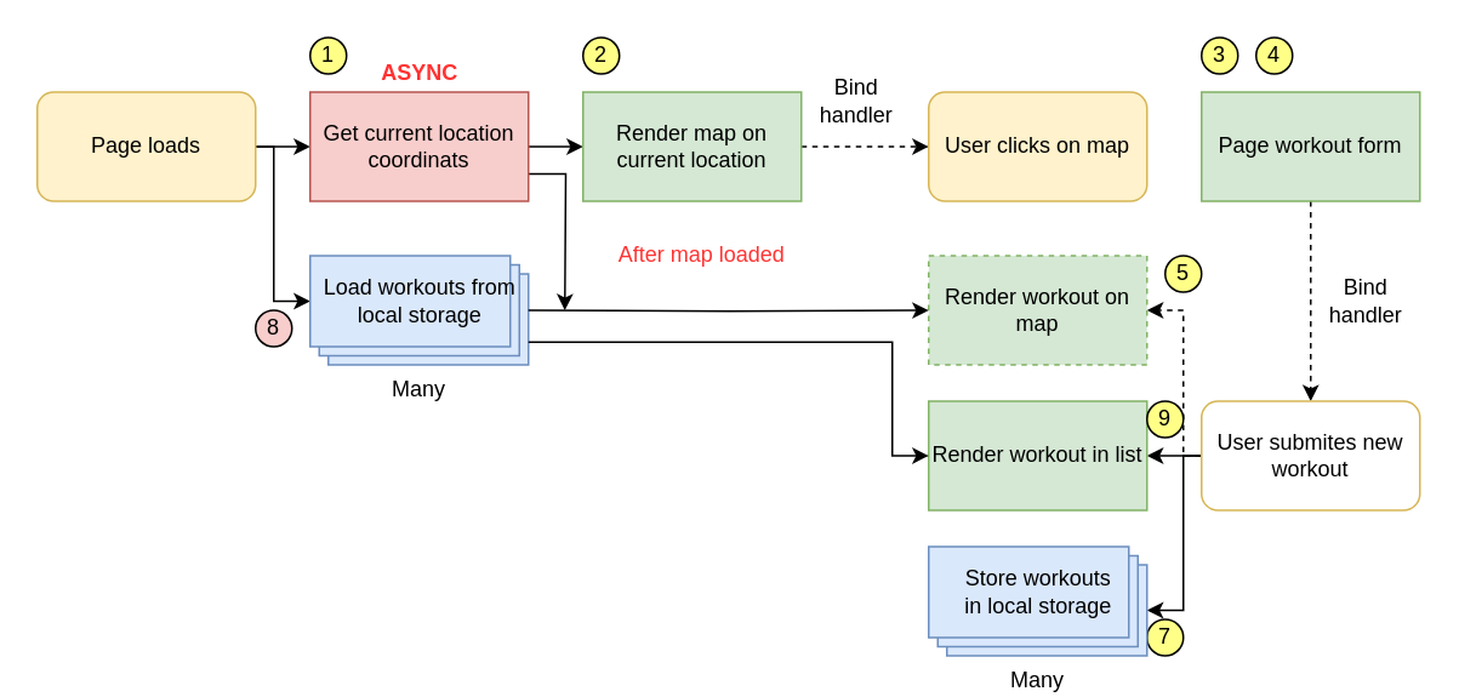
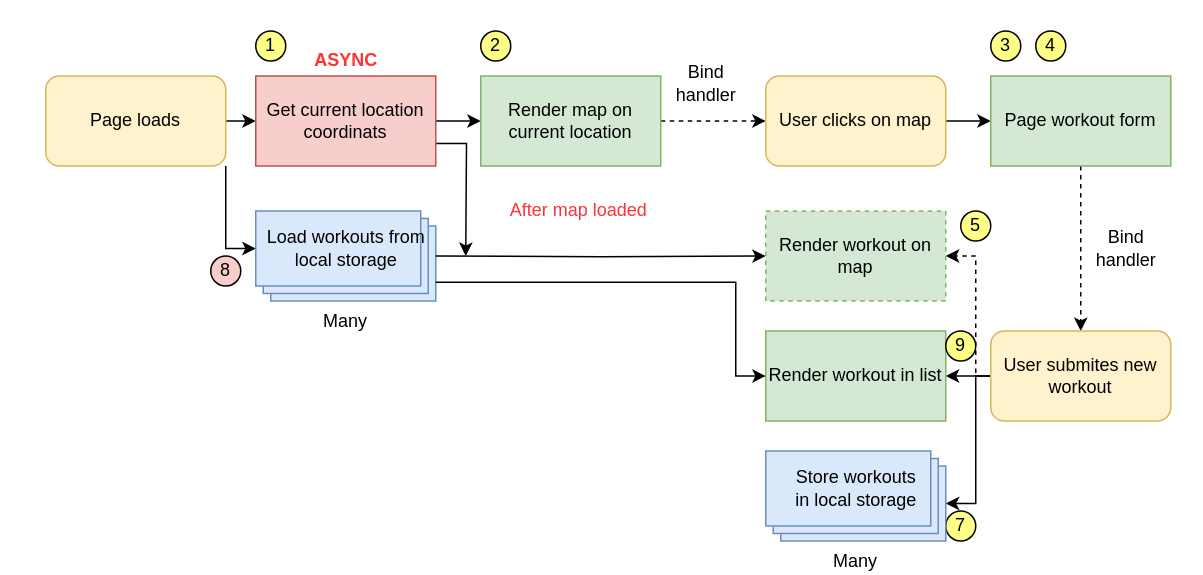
  <mxCell id="0" />
  <mxCell id="1" parent="0" />
  <mxCell id="2" style="edgeStyle=orthogonalEdgeStyle;rounded=0;orthogonalLoop=1;jettySize=auto;html=1;" edge="1" parent="1" source="4"><mxGeometry relative="1" as="geometry"><mxPoint x="170" y="80" as="targetPoint" /></mxGeometry></mxCell>
  <mxCell id="3" style="edgeStyle=orthogonalEdgeStyle;rounded=0;orthogonalLoop=1;jettySize=auto;html=1;entryX=0;entryY=0;entryDx=0;entryDy=25;entryPerimeter=0;" edge="1" parent="1" source="4" target="34"><mxGeometry relative="1" as="geometry"><Array as="points"><mxPoint x="150" y="80" /><mxPoint x="150" y="165" /></Array></mxGeometry></mxCell>
- <mxCell id="4" value="Page loads" style="rounded=1;whiteSpace=wrap;html=1;fillColor=#fff2cc;strokeColor=#d6b656;" vertex="1" parent="1"><mxGeometry x="20" y="50" width="120" height="60" as="geometry" /></mxCell>
+ <mxCell id="4" value="Page loads" style="rounded=1;whiteSpace=wrap;html=1;fillColor=#fff2cc;strokeColor=#d6b656;" vertex="1" parent="1"><mxGeometry x="30" y="50" width="120" height="60" as="geometry" /></mxCell>
  <mxCell id="5" style="edgeStyle=orthogonalEdgeStyle;rounded=0;orthogonalLoop=1;jettySize=auto;html=1;" edge="1" parent="1" source="7"><mxGeometry relative="1" as="geometry"><mxPoint x="320" y="80" as="targetPoint" /></mxGeometry></mxCell>
  <mxCell id="6" style="edgeStyle=orthogonalEdgeStyle;rounded=0;orthogonalLoop=1;jettySize=auto;html=1;exitX=1;exitY=0.75;exitDx=0;exitDy=0;" edge="1" parent="1" source="7"><mxGeometry relative="1" as="geometry"><mxPoint x="310" y="170" as="targetPoint" /></mxGeometry></mxCell>
  <mxCell id="7" value="Get current location coordinats" style="rounded=0;whiteSpace=wrap;html=1;fillColor=#f8cecc;strokeColor=#b85450;" vertex="1" parent="1"><mxGeometry x="170" y="50" width="120" height="60" as="geometry" /></mxCell>
  <mxCell id="8" value="&lt;b&gt;&lt;font color=&quot;#ff3333&quot;&gt;ASYNC&lt;/font&gt;&lt;/b&gt;" style="text;html=1;align=center;verticalAlign=middle;resizable=0;points=[];autosize=1;" vertex="1" parent="1"><mxGeometry x="200" y="30" width="60" height="20" as="geometry" /></mxCell>
  <mxCell id="9" value="1" style="ellipse;whiteSpace=wrap;html=1;aspect=fixed;fillColor=#ffff88;" vertex="1" parent="1"><mxGeometry x="170" y="20" width="20" height="20" as="geometry" /></mxCell>
  <mxCell id="10" style="edgeStyle=orthogonalEdgeStyle;rounded=0;orthogonalLoop=1;jettySize=auto;html=1;dashed=1;" edge="1" parent="1" source="11"><mxGeometry relative="1" as="geometry"><mxPoint x="510" y="80" as="targetPoint" /></mxGeometry></mxCell>
  <mxCell id="11" value="Render map on current location" style="rounded=0;whiteSpace=wrap;html=1;fillColor=#d5e8d4;strokeColor=#82b366;" vertex="1" parent="1"><mxGeometry x="320" y="50" width="120" height="60" as="geometry" /></mxCell>
  <mxCell id="12" value="2" style="ellipse;whiteSpace=wrap;html=1;aspect=fixed;fillColor=#ffff88;" vertex="1" parent="1"><mxGeometry x="320" y="20" width="20" height="20" as="geometry" /></mxCell>
  <mxCell id="13" value="Bind &lt;br&gt;handler" style="text;html=1;resizable=0;autosize=1;align=center;verticalAlign=middle;points=[];fillColor=none;strokeColor=none;rounded=0;" vertex="1" parent="1"><mxGeometry x="440" y="40" width="60" height="30" as="geometry" /></mxCell>
+ <mxCell id="14" style="edgeStyle=orthogonalEdgeStyle;rounded=0;orthogonalLoop=1;jettySize=auto;html=1;entryX=0;entryY=0.5;entryDx=0;entryDy=0;" edge="1" parent="1" source="15" target="17"><mxGeometry relative="1" as="geometry" /></mxCell>
  <mxCell id="15" value="User clicks on map" style="rounded=1;whiteSpace=wrap;html=1;fillColor=#fff2cc;strokeColor=#d6b656;" vertex="1" parent="1"><mxGeometry x="510" y="50" width="120" height="60" as="geometry" /></mxCell>
  <mxCell id="16" style="edgeStyle=orthogonalEdgeStyle;rounded=0;orthogonalLoop=1;jettySize=auto;html=1;dashed=1;" edge="1" parent="1" source="17" target="23"><mxGeometry relative="1" as="geometry" /></mxCell>
  <mxCell id="17" value="Page workout form" style="rounded=0;whiteSpace=wrap;html=1;fillColor=#d5e8d4;strokeColor=#82b366;" vertex="1" parent="1"><mxGeometry x="660" y="50" width="120" height="60" as="geometry" /></mxCell>
  <mxCell id="18" value="3" style="ellipse;whiteSpace=wrap;html=1;aspect=fixed;fillColor=#ffff88;" vertex="1" parent="1"><mxGeometry x="660" y="20" width="20" height="20" as="geometry" /></mxCell>
  <mxCell id="19" value="4" style="ellipse;whiteSpace=wrap;html=1;aspect=fixed;fillColor=#ffff88;" vertex="1" parent="1"><mxGeometry x="690" y="20" width="20" height="20" as="geometry" /></mxCell>
  <mxCell id="20" style="edgeStyle=orthogonalEdgeStyle;rounded=0;orthogonalLoop=1;jettySize=auto;html=1;entryX=1;entryY=0.5;entryDx=0;entryDy=0;" edge="1" parent="1" source="23" target="26"><mxGeometry relative="1" as="geometry" /></mxCell>
  <mxCell id="21" style="edgeStyle=orthogonalEdgeStyle;rounded=0;orthogonalLoop=1;jettySize=auto;html=1;entryX=1;entryY=0.5;entryDx=0;entryDy=0;dashed=1;" edge="1" parent="1" source="23" target="25"><mxGeometry relative="1" as="geometry"><Array as="points"><mxPoint x="650" y="250" /><mxPoint x="650" y="170" /></Array></mxGeometry></mxCell>
  <mxCell id="22" style="edgeStyle=orthogonalEdgeStyle;rounded=0;orthogonalLoop=1;jettySize=auto;html=1;entryX=0;entryY=0;entryDx=120;entryDy=35;entryPerimeter=0;" edge="1" parent="1" source="23" target="31"><mxGeometry relative="1" as="geometry"><Array as="points"><mxPoint x="650" y="250" /><mxPoint x="650" y="335" /></Array></mxGeometry></mxCell>
- <mxCell id="23" value="User submites new workout" style="rounded=1;whiteSpace=wrap;html=1;fillColor=#ffffff;strokeColor=#d6b656;" vertex="1" parent="1"><mxGeometry x="660" y="220" width="120" height="60" as="geometry" /></mxCell>
+ <mxCell id="23" value="User submites new workout" style="rounded=1;whiteSpace=wrap;html=1;fillColor=#fff2cc;strokeColor=#d6b656;" vertex="1" parent="1"><mxGeometry x="660" y="220" width="120" height="60" as="geometry" /></mxCell>
  <mxCell id="24" value="Bind &lt;br&gt;handler" style="text;html=1;resizable=0;autosize=1;align=center;verticalAlign=middle;points=[];fillColor=none;strokeColor=none;rounded=0;" vertex="1" parent="1"><mxGeometry x="720" y="150" width="60" height="30" as="geometry" /></mxCell>
  <mxCell id="25" value="Render workout on map" style="rounded=0;whiteSpace=wrap;html=1;fillColor=#d5e8d4;strokeColor=#82b366;dashed=1;" vertex="1" parent="1"><mxGeometry x="510" y="140" width="120" height="60" as="geometry" /></mxCell>
  <mxCell id="26" value="Render workout in list" style="rounded=0;whiteSpace=wrap;html=1;fillColor=#d5e8d4;strokeColor=#82b366;" vertex="1" parent="1"><mxGeometry x="510" y="220" width="120" height="60" as="geometry" /></mxCell>
  <mxCell id="27" value="5" style="ellipse;whiteSpace=wrap;html=1;aspect=fixed;fillColor=#ffff88;" vertex="1" parent="1"><mxGeometry x="640" y="140" width="20" height="20" as="geometry" /></mxCell>
  <mxCell id="28" value="9" style="ellipse;whiteSpace=wrap;html=1;aspect=fixed;fillColor=#ffff88;" vertex="1" parent="1"><mxGeometry x="630" y="220" width="20" height="20" as="geometry" /></mxCell>
  <mxCell id="29" value="7" style="ellipse;whiteSpace=wrap;html=1;aspect=fixed;fillColor=#ffff88;" vertex="1" parent="1"><mxGeometry x="630" y="340" width="20" height="20" as="geometry" /></mxCell>
  <mxCell id="30" value="" style="group" vertex="1" connectable="0" parent="1"><mxGeometry x="510" y="300" width="120" height="60" as="geometry" /></mxCell>
  <mxCell id="31" value="Many" style="verticalLabelPosition=bottom;verticalAlign=top;html=1;shape=mxgraph.basic.layered_rect;dx=10;outlineConnect=0;strokeColor=#6c8ebf;fillColor=#dae8fc;sketch=0;whiteSpace=wrap;" vertex="1" parent="30"><mxGeometry width="120" height="60" as="geometry" /></mxCell>
  <mxCell id="32" value="Store workouts &lt;br&gt;in local storage" style="text;html=1;resizable=0;autosize=1;align=center;verticalAlign=middle;points=[];strokeColor=none;rounded=0;sketch=0;labelBorderColor=none;labelBackgroundColor=none;" vertex="1" parent="30"><mxGeometry x="10" y="10" width="100" height="30" as="geometry" /></mxCell>
  <mxCell id="33" value="" style="group" vertex="1" connectable="0" parent="1"><mxGeometry x="170" y="140" width="120" height="60" as="geometry" /></mxCell>
  <mxCell id="34" value="Many" style="verticalLabelPosition=bottom;verticalAlign=top;html=1;shape=mxgraph.basic.layered_rect;dx=10;outlineConnect=0;strokeColor=#6c8ebf;fillColor=#dae8fc;sketch=0;whiteSpace=wrap;" vertex="1" parent="33"><mxGeometry width="120" height="60" as="geometry" /></mxCell>
  <mxCell id="35" value="Load workouts from &lt;br&gt;local storage" style="text;html=1;resizable=0;autosize=1;align=center;verticalAlign=middle;points=[];strokeColor=none;rounded=0;sketch=0;labelBorderColor=none;labelBackgroundColor=none;" vertex="1" parent="33"><mxGeometry y="10" width="120" height="30" as="geometry" /></mxCell>
  <mxCell id="36" style="edgeStyle=orthogonalEdgeStyle;rounded=0;orthogonalLoop=1;jettySize=auto;html=1;" edge="1" parent="1" target="25"><mxGeometry relative="1" as="geometry"><mxPoint x="290" y="170" as="sourcePoint" /></mxGeometry></mxCell>
  <mxCell id="37" value="&lt;font color=&quot;#ff3333&quot;&gt;After map loaded&lt;/font&gt;" style="text;html=1;resizable=0;autosize=1;align=center;verticalAlign=middle;points=[];fillColor=none;strokeColor=none;rounded=0;" vertex="1" parent="1"><mxGeometry x="330" y="130" width="110" height="20" as="geometry" /></mxCell>
  <mxCell id="38" style="edgeStyle=orthogonalEdgeStyle;rounded=0;orthogonalLoop=1;jettySize=auto;html=1;exitX=0;exitY=0;exitDx=120;exitDy=47.5;exitPerimeter=0;entryX=0;entryY=0.5;entryDx=0;entryDy=0;" edge="1" parent="1" source="34" target="26"><mxGeometry relative="1" as="geometry"><Array as="points"><mxPoint x="490" y="188" /><mxPoint x="490" y="250" /></Array></mxGeometry></mxCell>
  <mxCell id="39" value="8" style="ellipse;whiteSpace=wrap;html=1;aspect=fixed;fillColor=#f8cecc;" vertex="1" parent="1"><mxGeometry x="140" y="170" width="20" height="20" as="geometry" /></mxCell>
